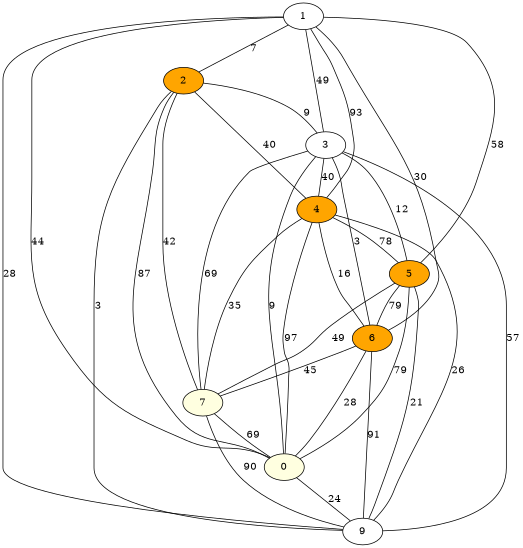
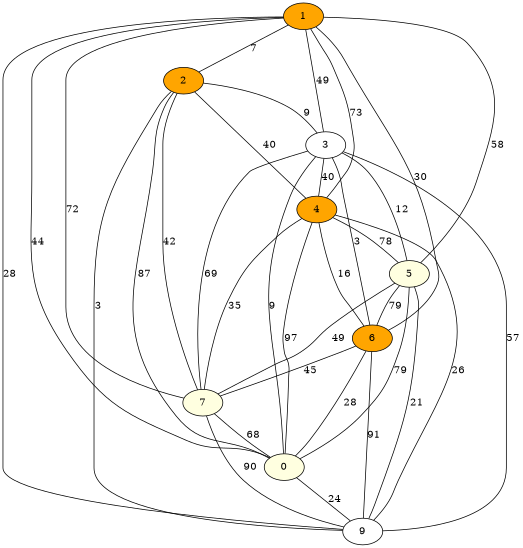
  graph {
    node [fillcolor=orange style=filled]
    2
-   1 [fillcolor=white]
+   1
    3 [fillcolor=white]
    4
-   5
+   5 [fillcolor=lightyellow]
    6
    7 [fillcolor=lightyellow]
    n8 [fillcolor=lightyellow label=0]
    9 [fillcolor=white]
    2 -- 3 [label=9]
    2 -- 4 [label=40]
    2 -- 7 [label=42]
    2 -- n8 [label=87]
    2 -- 9 [label=3]
    1 -- 2 [label=7]
    1 -- 3 [label=49]
-   1 -- 4 [label=93]
+   1 -- 4 [label=73]
    1 -- 5 [label=58]
    1 -- 6 [label=30]
+   1 -- 7 [label=72]
    1 -- n8 [label=44]
    1 -- 9 [label=28]
    3 -- 4 [label=40]
    3 -- 5 [label=12]
    3 -- 6 [label=3]
    3 -- 7 [label=69]
    3 -- n8 [label=9]
    3 -- 9 [label=57]
    4 -- 5 [label=78]
    4 -- 6 [label=16]
    4 -- 7 [label=35]
    4 -- n8 [label=97]
    4 -- 9 [label=26]
    5 -- 6 [label=79]
    5 -- 7 [label=49]
    5 -- n8 [label=79]
    5 -- 9 [label=21]
    6 -- 7 [label=45]
    6 -- n8 [label=28]
    6 -- 9 [label=91]
-   7 -- n8 [label=69]
+   7 -- n8 [label=68]
    7 -- 9 [label=90]
    n8 -- 9 [label=24]
  }
